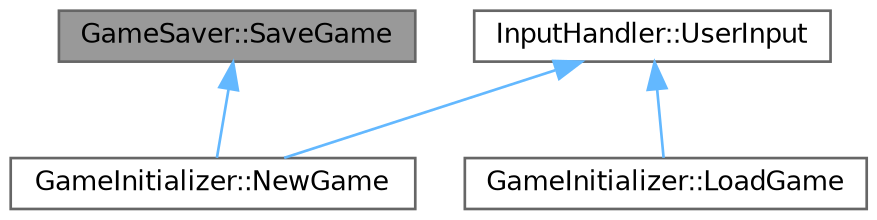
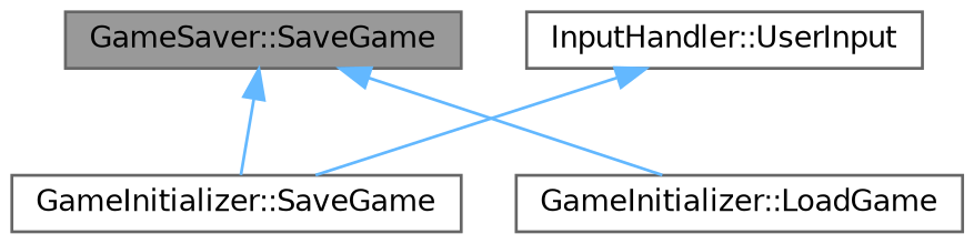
  digraph {
    rankdir=TB
    node [color=grey40 fillcolor=white fontname=Helvetica fontsize=10 shape=box style=filled]
    edge [color=steelblue1 dir=back fontname=Helvetica fontsize=10 labelfontname=Helvetica labelfontsize=10 style=solid]
    n1 [color=gray40 fillcolor=grey60 fontcolor=black height=0.2 label="GameSaver::SaveGame" width=0.4]
-   n2 [height=0.2 label="GameInitializer::NewGame" width=0.4]
+   n2 [height=0.2 label="GameInitializer::SaveGame" width=0.4]
    n3 [height=0.2 label="InputHandler::UserInput" width=0.4]
    n4 [height=0.2 label="GameInitializer::LoadGame" width=0.4]
    n1 -> n2
    n3 -> n2
-   n3 -> n4
+   n1 -> n4
  }
